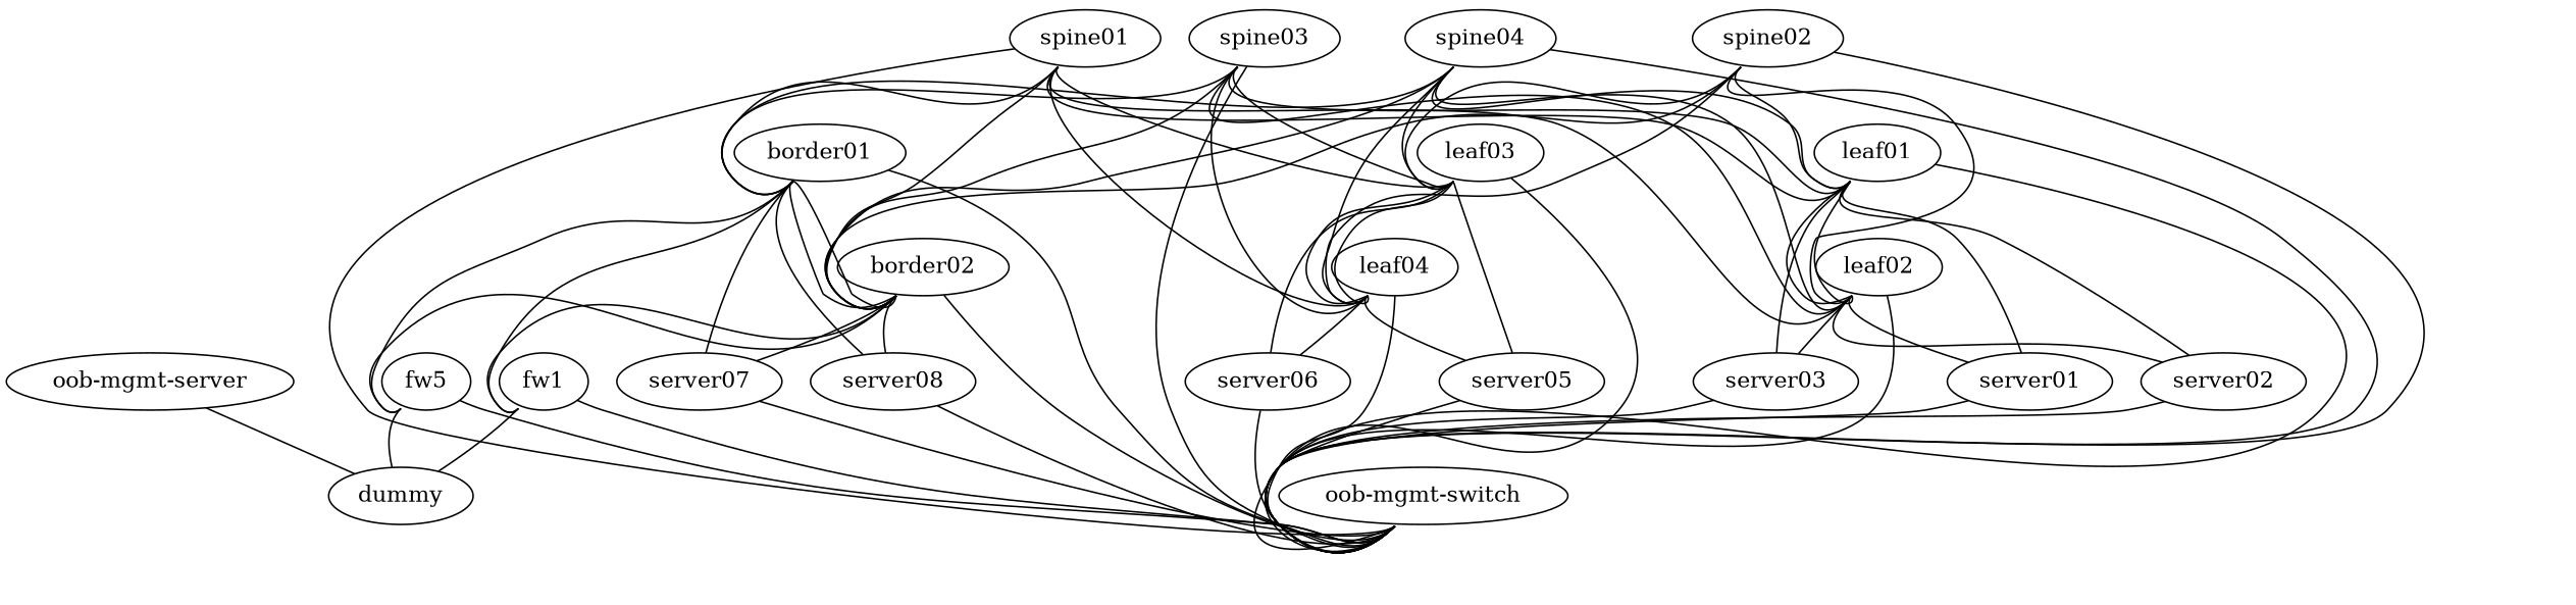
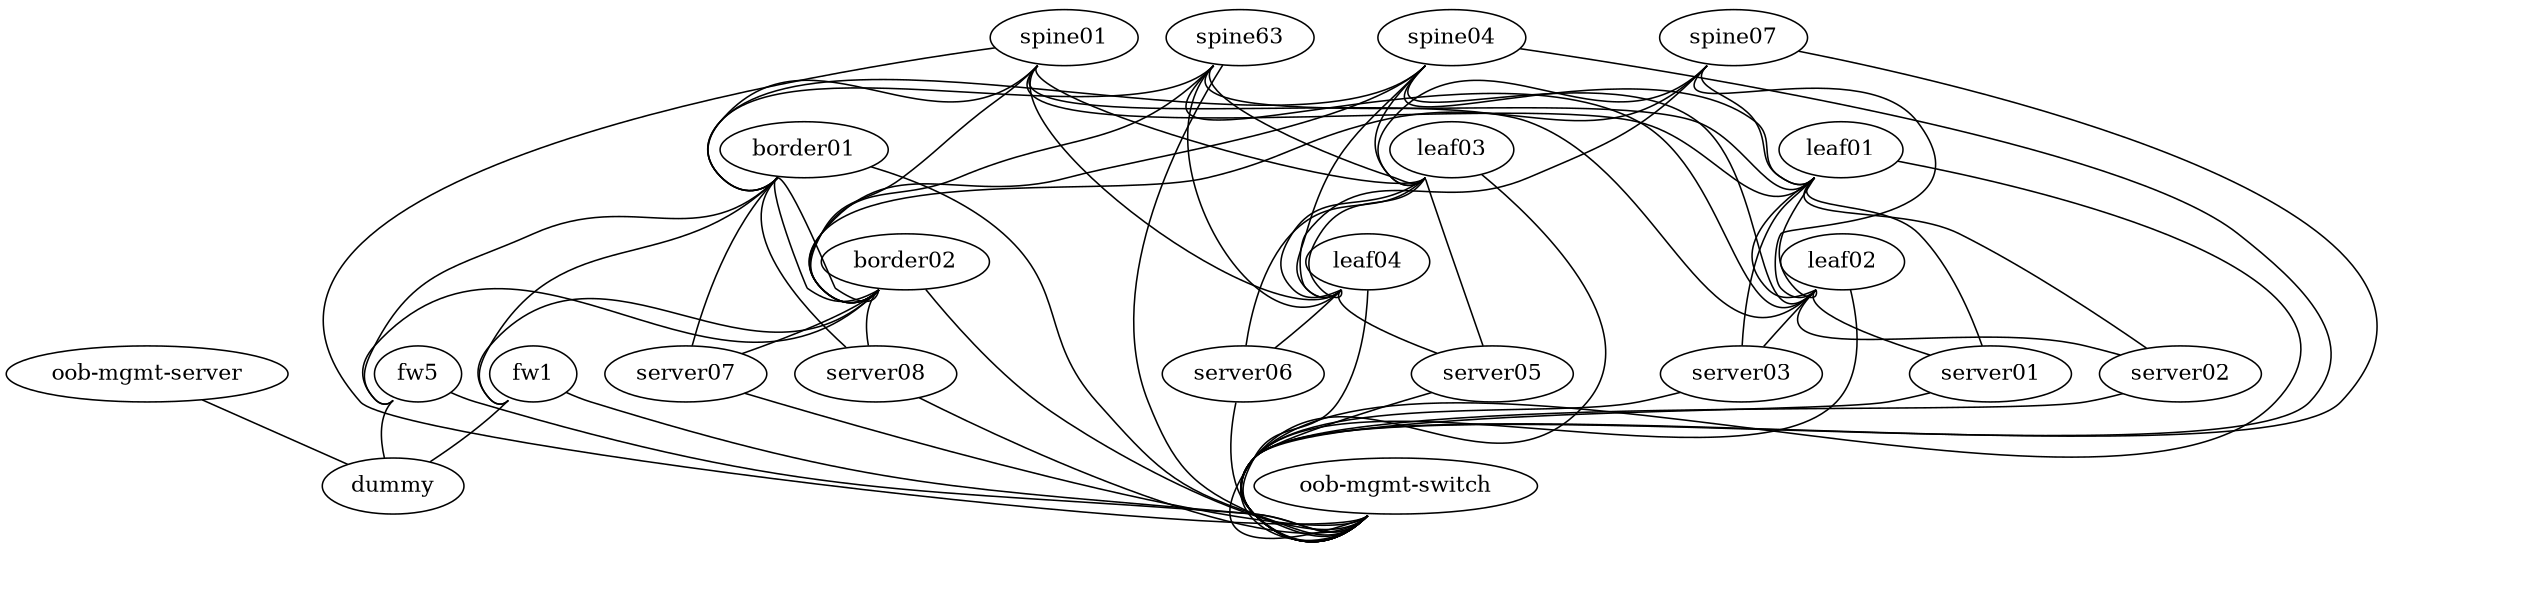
  graph {
    node [function=host os="sonic-202012-f6f4c7f4"]
    edge [headport=eth1 tailport=eth0]
    dummy [function=fake os=""]
    "oob-mgmt-server" [cpu=4 function="oob-server" memory=2048 mgmt_ip="192.168.200.1" os=""]
    "oob-mgmt-switch" [function="oob-switch" mgmt_ip="192.168.200.251" ports=64 os=""]
    spine01 [function=spine mgmt_ip="192.168.200.21" ports=32]
    leaf01 [function=leaf mgmt_ip="192.168.200.41" ports=54]
    leaf02 [function=leaf mgmt_ip="192.168.200.42" ports=54]
    leaf03 [function=leaf mgmt_ip="192.168.200.43" ports=54]
    leaf04 [function=leaf mgmt_ip="192.168.200.44" ports=54]
    border01 [function=exit mgmt_ip="192.168.200.31" ports=54]
    border02 [function=exit mgmt_ip="192.168.200.32" ports=54]
    server01 [memory=1024 mgmt_ip="192.168.200.81" nic_model=e1000 os="generic/ubuntu1804"]
    server02 [memory=1024 mgmt_ip="192.168.200.82" nic_model=e1000 os="generic/ubuntu1804"]
    server03 [memory=1024 mgmt_ip="192.168.200.83" nic_model=e1000 os="generic/ubuntu1804"]
    server05 [memory=1024 mgmt_ip="192.168.200.85" nic_model=e1000 os="generic/ubuntu1804"]
    server06 [memory=1024 mgmt_ip="192.168.200.86" nic_model=e1000 os="generic/ubuntu1804"]
    fw1 [function=leaf mgmt_ip="192.168.200.11" ports=54]
    n17 [function=leaf label=fw5 mgmt_ip="192.168.200.12" ports=54]
    server07 [memory=1024 mgmt_ip="192.168.200.87" nic_model=e1000 os="generic/ubuntu1804"]
    server08 [memory=1024 mgmt_ip="192.168.200.88" nic_model=e1000 os="generic/ubuntu1804"]
-   spine02 [function=spine mgmt_ip="192.168.200.22" ports=32]
-   spine03 [function=spine mgmt_ip="192.168.200.23" ports=32]
+   spine02 [function=spine mgmt_ip="192.168.200.22" ports=32 label=spine07]
+   spine03 [function=spine mgmt_ip="192.168.200.23" ports=32 label=spine63]
    spine04 [function=spine mgmt_ip="192.168.200.24" ports=32]
    "oob-mgmt-server" -- dummy [headport=outbound]
    spine01 -- "oob-mgmt-switch" [headport=swp2 left_mac="44:38:50:22:01:01"]
    spine01 -- leaf01 [headport=swp51 tailport=swp1]
    spine01 -- leaf02 [headport=swp51 tailport=swp2]
    spine01 -- leaf03 [headport=swp51 tailport=swp3]
    spine01 -- leaf04 [headport=swp51 tailport=swp4]
    spine01 -- border01 [headport=swp51 tailport=swp5]
    spine01 -- border02 [headport=swp51 tailport=swp6]
    leaf01 -- "oob-mgmt-switch" [headport=swp11 left_mac="44:38:40:22:01:01"]
    leaf01 -- leaf02 [headport=swp49 tailport=swp49]
    leaf01 -- leaf02 [headport=swp50 tailport=swp50]
    leaf01 -- server01 [tailport=swp1]
    leaf01 -- server02 [tailport=swp2]
    leaf01 -- server03 [tailport=swp3]
    leaf02 -- "oob-mgmt-switch" [headport=swp12 left_mac="44:38:40:22:01:02"]
    leaf02 -- server01 [headport=eth2 tailport=swp1]
    leaf02 -- server02 [headport=eth2 tailport=swp2]
    leaf02 -- server03 [headport=eth2 tailport=swp3]
    leaf03 -- "oob-mgmt-switch" [headport=swp13 left_mac="44:38:40:22:01:03"]
    leaf03 -- leaf04 [headport=swp49 tailport=swp49]
    leaf03 -- leaf04 [headport=swp50 tailport=swp50]
    leaf03 -- server05 [tailport=swp2]
    leaf03 -- server06 [tailport=swp3]
    leaf04 -- "oob-mgmt-switch" [headport=swp14 left_mac="44:38:40:22:01:04"]
    leaf04 -- server05 [headport=eth2 tailport=swp2]
    leaf04 -- server06 [headport=eth2 tailport=swp3]
    border01 -- "oob-mgmt-switch" [headport=swp8 left_mac="44:38:39:00:01:74"]
    border01 -- border02 [headport=swp49 tailport=swp49]
    border01 -- border02 [headport=swp50 tailport=swp50]
    border01 -- fw1 [headport=swp1 tailport=swp3]
    border01 -- n17 [headport=swp1 tailport=swp4]
    border01 -- server07 [tailport=swp1]
    border01 -- server08 [tailport=swp2]
    border02 -- "oob-mgmt-switch" [headport=swp9 left_mac="44:38:39:00:01:7c"]
    border02 -- fw1 [headport=swp2 tailport=swp3]
    border02 -- n17 [headport=swp2 tailport=swp4]
    border02 -- server07 [headport=eth2 tailport=swp1]
    border02 -- server08 [headport=eth2 tailport=swp2]
    server01 -- "oob-mgmt-switch" [headport=swp21 left_mac="44:38:30:22:01:01"]
    server02 -- "oob-mgmt-switch" [headport=swp22 left_mac="44:38:30:22:01:02"]
    server03 -- "oob-mgmt-switch" [headport=swp23 left_mac="44:38:30:22:01:03"]
    server05 -- "oob-mgmt-switch" [headport=swp25 left_mac="44:38:30:22:01:05"]
    server06 -- "oob-mgmt-switch" [headport=swp26 left_mac="44:38:30:22:01:06"]
    fw1 -- dummy [headport="outbound-fw1" tailport=swp49]
    fw1 -- "oob-mgmt-switch" [headport=swp6 left_mac="44:38:39:00:01:8c"]
    n17 -- dummy [headport="outbound-fw2" tailport=swp49]
    n17 -- "oob-mgmt-switch" [headport=swp7 left_mac="44:38:39:00:01:8e"]
    server07 -- "oob-mgmt-switch" [headport=swp27 left_mac="44:38:30:22:01:07"]
    server08 -- "oob-mgmt-switch" [headport=swp28 left_mac="44:38:30:22:01:08"]
    spine02 -- "oob-mgmt-switch" [headport=swp3 left_mac="44:38:50:22:01:02"]
    spine02 -- leaf01 [headport=swp52 tailport=swp1]
    spine02 -- leaf02 [headport=swp52 tailport=swp2]
    spine02 -- leaf03 [headport=swp52 tailport=swp3]
    spine02 -- leaf04 [headport=swp52 tailport=swp4]
    spine02 -- border02 [headport=swp52 tailport=swp6]
    spine03 -- "oob-mgmt-switch" [headport=swp4 left_mac="44:38:50:22:01:03"]
    spine03 -- leaf01 [headport=swp53 tailport=swp1]
    spine03 -- leaf02 [headport=swp53 tailport=swp2]
    spine03 -- leaf03 [headport=swp53 tailport=swp3]
    spine03 -- leaf04 [headport=swp53 tailport=swp4]
    spine03 -- border01 [headport=swp53 tailport=swp5]
    spine03 -- border02 [headport=swp53 tailport=swp6]
    spine04 -- "oob-mgmt-switch" [headport=swp5 left_mac="44:38:50:22:01:04"]
    spine04 -- leaf01 [headport=swp54 tailport=swp1]
    spine04 -- leaf02 [headport=swp54 tailport=swp2]
    spine04 -- leaf03 [headport=swp54 tailport=swp3]
    spine04 -- leaf04 [headport=swp54 tailport=swp4]
    spine04 -- border01 [headport=swp54 tailport=swp5]
    spine04 -- border02 [headport=swp54 tailport=swp6]
  }
